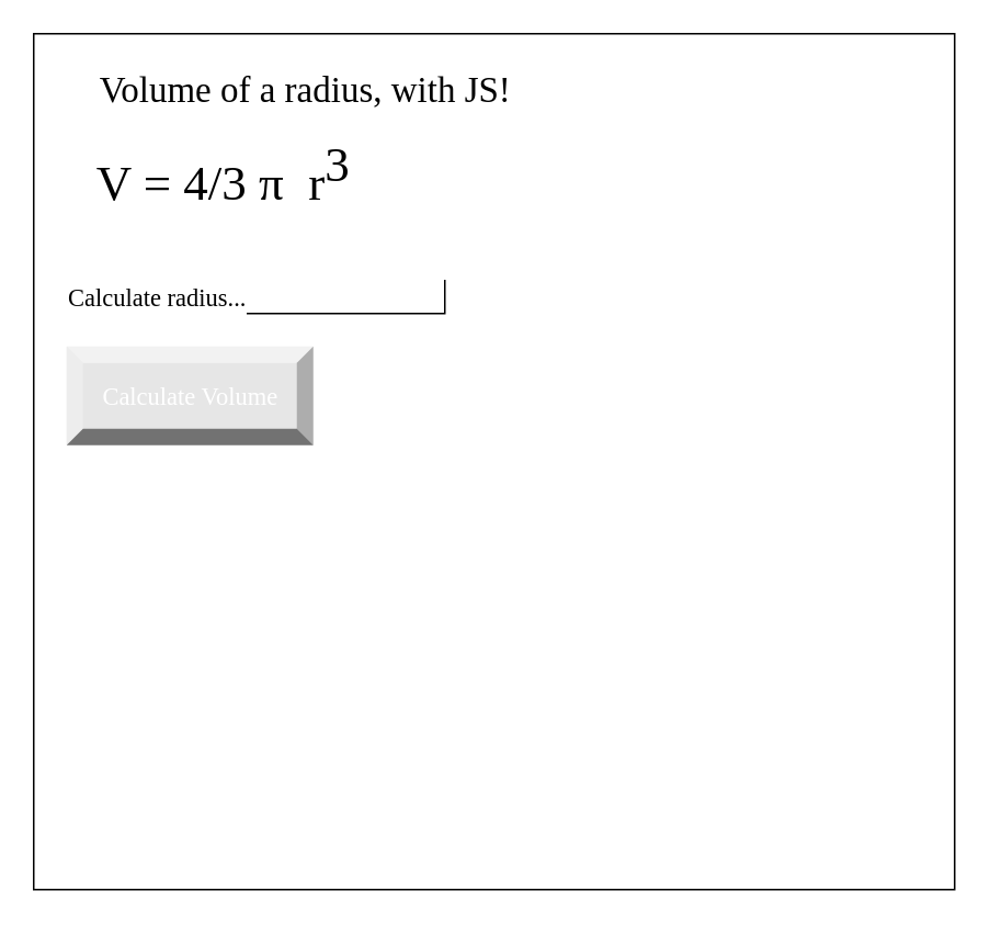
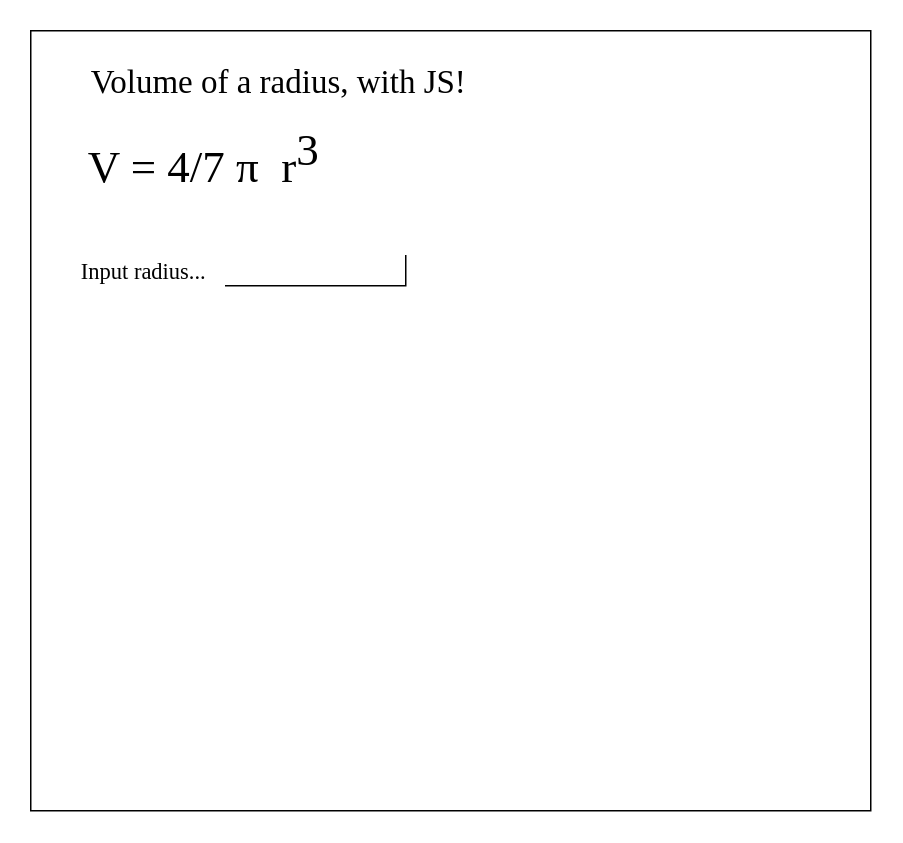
  <mxCell id="0" />
  <mxCell id="1" parent="0" />
  <mxCell id="2" value="" style="verticalLabelPosition=bottom;verticalAlign=top;html=1;shape=mxgraph.basic.rect;fillColor2=none;strokeWidth=1;size=20;indent=5;" parent="1" vertex="1"><mxGeometry x="20" y="20" width="560" height="520" as="geometry" /></mxCell>
  <mxCell id="3" value="Volume of a radius, with JS!" style="text;html=1;align=center;verticalAlign=middle;resizable=0;points=[];autosize=1;strokeColor=none;fillColor=none;fontSize=22;fontFamily=Georgia;" parent="1" vertex="1"><mxGeometry x="40" y="40" width="290" height="30" as="geometry" /></mxCell>
- <mxCell id="4" value="&lt;font style=&quot;font-size: 30px;&quot;&gt;V = 4/3&amp;nbsp;&lt;span style=&quot;text-align: left; font-size: 30px;&quot;&gt;π&amp;nbsp; r&lt;sup style=&quot;font-size: 30px;&quot;&gt;3&lt;/sup&gt;&lt;/span&gt;&lt;/font&gt;" style="text;html=1;align=center;verticalAlign=middle;resizable=0;points=[];autosize=1;strokeColor=none;fillColor=none;fontSize=30;fontFamily=Georgia;fontColor=#000000;" parent="1" vertex="1"><mxGeometry x="40" y="80" width="190" height="50" as="geometry" /></mxCell>
- <mxCell id="5" value="&lt;font style=&quot;font-size: 15px&quot;&gt;Calculate radius...&lt;/font&gt;" style="text;html=1;align=center;verticalAlign=middle;resizable=0;points=[];autosize=1;strokeColor=none;fillColor=none;fontSize=30;fontFamily=Georgia;fontColor=#000000;" parent="1" vertex="1"><mxGeometry x="40" y="150" width="110" height="50" as="geometry" /></mxCell>
+ <mxCell id="4" value="&lt;font style=&quot;font-size: 30px;&quot;&gt;V = 4/7&amp;nbsp;&lt;span style=&quot;text-align: left; font-size: 30px;&quot;&gt;π&amp;nbsp; r&lt;sup style=&quot;font-size: 30px;&quot;&gt;3&lt;/sup&gt;&lt;/span&gt;&lt;/font&gt;" style="text;html=1;align=center;verticalAlign=middle;resizable=0;points=[];autosize=1;strokeColor=none;fillColor=none;fontSize=30;fontFamily=Georgia;fontColor=#000000;" parent="1" vertex="1"><mxGeometry x="40" y="80" width="190" height="50" as="geometry" /></mxCell>
+ <mxCell id="5" value="&lt;font style=&quot;font-size: 15px&quot;&gt;Input radius...&lt;/font&gt;" style="text;html=1;align=center;verticalAlign=middle;resizable=0;points=[];autosize=1;strokeColor=none;fillColor=none;fontSize=30;fontFamily=Georgia;fontColor=#000000;" parent="1" vertex="1"><mxGeometry x="40" y="150" width="110" height="50" as="geometry" /></mxCell>
  <mxCell id="6" value="" style="shape=partialRectangle;whiteSpace=wrap;html=1;top=0;left=0;fillColor=none;labelBackgroundColor=none;fontFamily=Georgia;fontSize=15;fontColor=#FFFFFF;" parent="1" vertex="1"><mxGeometry x="150" y="170" width="120" height="20" as="geometry" /></mxCell>
- <mxCell id="7" value="Calculate Volume" style="labelPosition=center;verticalLabelPosition=middle;align=center;html=1;shape=mxgraph.basic.shaded_button;dx=10;fillColor=#E6E6E6;strokeColor=none;labelBackgroundColor=none;fontFamily=Georgia;fontSize=15;fontColor=#FFFFFF;" parent="1" vertex="1"><mxGeometry x="40" y="210" width="150" height="60" as="geometry" /></mxCell>
